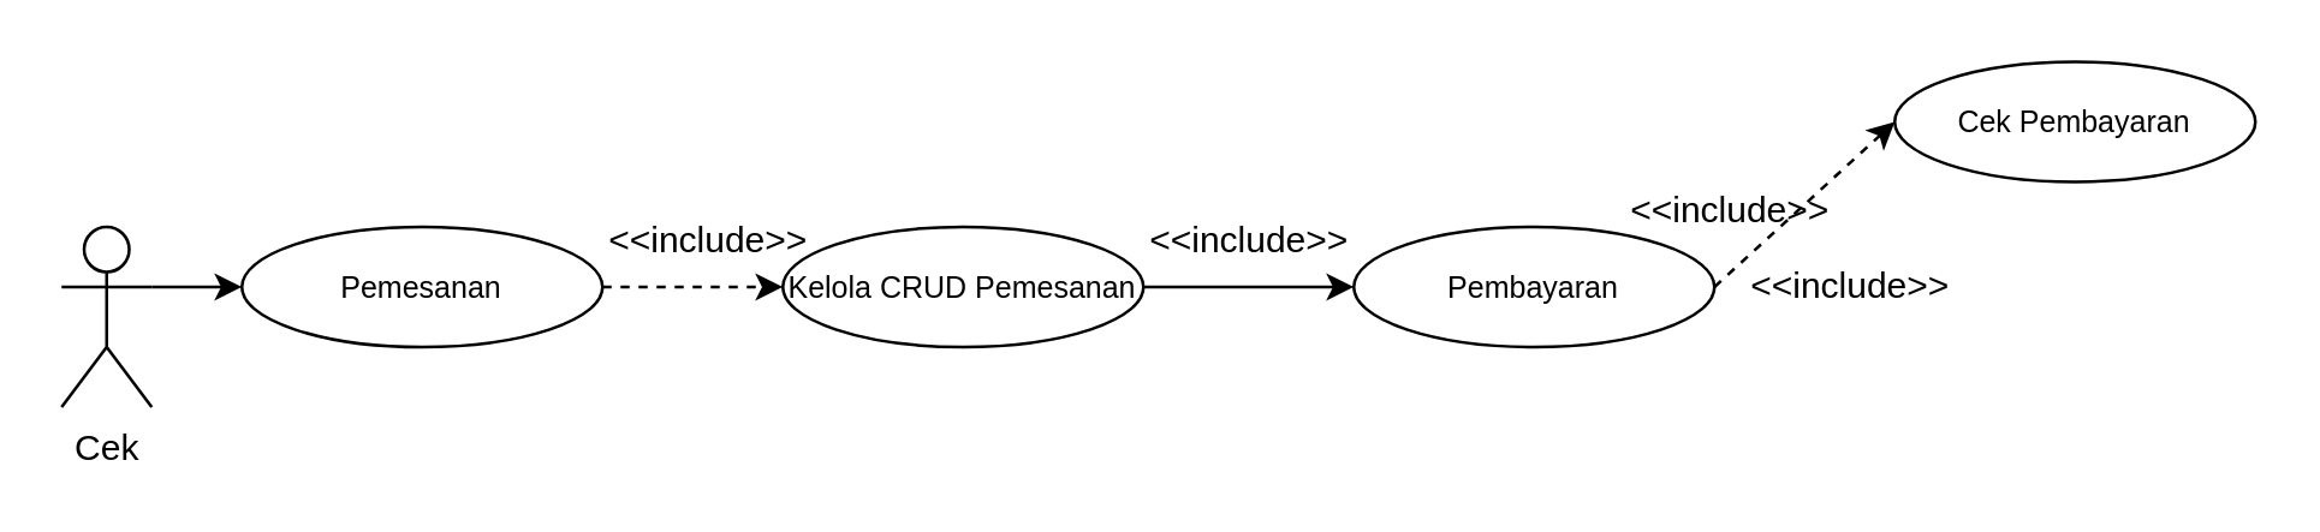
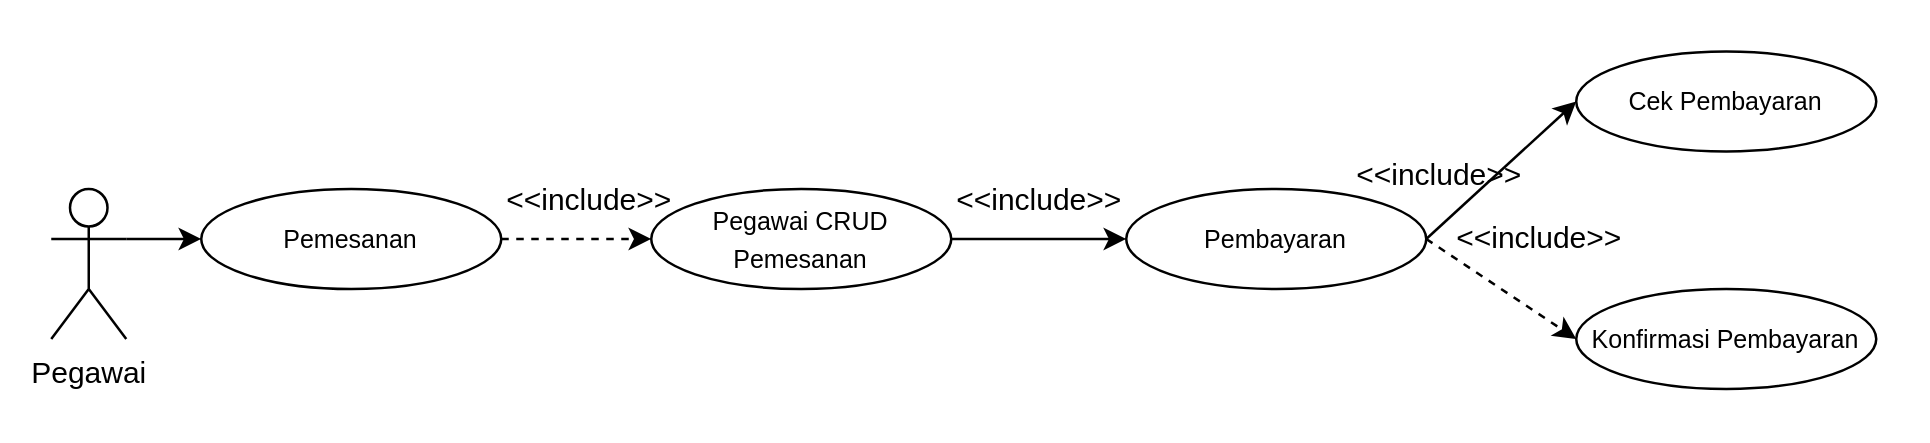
  <mxCell id="0" />
  <mxCell id="1" parent="0" />
  <mxCell id="2" value="&lt;font style=&quot;font-size: 10px;&quot;&gt;Pembayaran&lt;/font&gt;" style="ellipse;whiteSpace=wrap;html=1;" vertex="1" parent="1"><mxGeometry x="450" y="75" width="120" height="40" as="geometry" /></mxCell>
  <mxCell id="3" value="" style="edgeStyle=orthogonalEdgeStyle;rounded=0;orthogonalLoop=1;jettySize=auto;html=1;dashed=1;" edge="1" parent="1" source="4" target="5"><mxGeometry relative="1" as="geometry" /></mxCell>
  <mxCell id="4" value="&lt;font style=&quot;font-size: 10px;&quot;&gt;Pemesanan&lt;/font&gt;" style="ellipse;whiteSpace=wrap;html=1;" vertex="1" parent="1"><mxGeometry x="80" y="75" width="120" height="40" as="geometry" /></mxCell>
- <mxCell id="5" value="&lt;font style=&quot;font-size: 10px;&quot;&gt;Kelola CRUD Pemesanan&lt;/font&gt;" style="ellipse;whiteSpace=wrap;html=1;" vertex="1" parent="1"><mxGeometry x="260" y="75" width="120" height="40" as="geometry" /></mxCell>
+ <mxCell id="5" value="&lt;font style=&quot;font-size: 10px;&quot;&gt;Pegawai CRUD Pemesanan&lt;/font&gt;" style="ellipse;whiteSpace=wrap;html=1;" vertex="1" parent="1"><mxGeometry x="260" y="75" width="120" height="40" as="geometry" /></mxCell>
  <mxCell id="6" value="&lt;font style=&quot;font-size: 10px;&quot;&gt;Cek Pembayaran&lt;/font&gt;" style="ellipse;whiteSpace=wrap;html=1;" vertex="1" parent="1"><mxGeometry x="630" y="20" width="120" height="40" as="geometry" /></mxCell>
+ <mxCell id="7" value="&lt;font style=&quot;font-size: 10px;&quot;&gt;Konfirmasi Pembayaran&lt;/font&gt;" style="ellipse;whiteSpace=wrap;html=1;" vertex="1" parent="1"><mxGeometry x="630" y="115" width="120" height="40" as="geometry" /></mxCell>
  <mxCell id="8" value="&amp;lt;&amp;lt;include&amp;gt;&amp;gt;" style="text;html=1;align=center;verticalAlign=middle;resizable=0;points=[];autosize=1;strokeColor=none;fillColor=none;" vertex="1" parent="1"><mxGeometry x="190" y="65" width="90" height="30" as="geometry" /></mxCell>
  <mxCell id="9" value="&amp;lt;&amp;lt;include&amp;gt;&amp;gt;" style="text;html=1;align=center;verticalAlign=middle;resizable=0;points=[];autosize=1;strokeColor=none;fillColor=none;" vertex="1" parent="1"><mxGeometry x="370" y="65" width="90" height="30" as="geometry" /></mxCell>
  <mxCell id="10" value="" style="endArrow=classic;html=1;rounded=0;entryX=0;entryY=0.5;entryDx=0;entryDy=0;exitX=1;exitY=0.5;exitDx=0;exitDy=0;dashed=0;" edge="1" parent="1" source="5" target="2"><mxGeometry width="50" height="50" relative="1" as="geometry"><mxPoint x="430" y="95" as="sourcePoint" /><mxPoint x="480" y="45" as="targetPoint" /></mxGeometry></mxCell>
- <mxCell id="11" value="" style="endArrow=classic;html=1;rounded=0;entryX=0;entryY=0.5;entryDx=0;entryDy=0;exitX=1;exitY=0.5;exitDx=0;exitDy=0;dashed=1;" edge="1" parent="1" source="2" target="6"><mxGeometry width="50" height="50" relative="1" as="geometry"><mxPoint x="610" y="95" as="sourcePoint" /><mxPoint x="670" y="95" as="targetPoint" /></mxGeometry></mxCell>
+ <mxCell id="11" value="" style="endArrow=classic;html=1;rounded=0;entryX=0;entryY=0.5;entryDx=0;entryDy=0;exitX=1;exitY=0.5;exitDx=0;exitDy=0;dashed=0;" edge="1" parent="1" source="2" target="6"><mxGeometry width="50" height="50" relative="1" as="geometry"><mxPoint x="610" y="95" as="sourcePoint" /><mxPoint x="670" y="95" as="targetPoint" /></mxGeometry></mxCell>
+ <mxCell id="12" value="" style="endArrow=classic;html=1;rounded=0;entryX=0;entryY=0.5;entryDx=0;entryDy=0;exitX=1;exitY=0.5;exitDx=0;exitDy=0;dashed=1;" edge="1" parent="1" source="2" target="7"><mxGeometry width="50" height="50" relative="1" as="geometry"><mxPoint x="620" y="105" as="sourcePoint" /><mxPoint x="670" y="75" as="targetPoint" /></mxGeometry></mxCell>
  <mxCell id="13" value="&amp;lt;&amp;lt;include&amp;gt;&amp;gt;" style="text;html=1;align=center;verticalAlign=middle;resizable=0;points=[];autosize=1;strokeColor=none;fillColor=none;" vertex="1" parent="1"><mxGeometry x="530" y="55" width="90" height="30" as="geometry" /></mxCell>
  <mxCell id="14" value="&amp;lt;&amp;lt;include&amp;gt;&amp;gt;" style="text;html=1;align=center;verticalAlign=middle;resizable=0;points=[];autosize=1;strokeColor=none;fillColor=none;" vertex="1" parent="1"><mxGeometry x="570" y="80" width="90" height="30" as="geometry" /></mxCell>
- <mxCell id="15" value="Cek" style="shape=umlActor;verticalLabelPosition=bottom;verticalAlign=top;html=1;outlineConnect=0;" vertex="1" parent="1"><mxGeometry x="20" y="75" width="30" height="60" as="geometry" /></mxCell>
+ <mxCell id="15" value="Pegawai" style="shape=umlActor;verticalLabelPosition=bottom;verticalAlign=top;html=1;outlineConnect=0;" vertex="1" parent="1"><mxGeometry x="20" y="75" width="30" height="60" as="geometry" /></mxCell>
  <mxCell id="16" value="" style="endArrow=classic;html=1;rounded=0;entryX=0;entryY=0.5;entryDx=0;entryDy=0;" edge="1" parent="1" target="4"><mxGeometry width="50" height="50" relative="1" as="geometry"><mxPoint x="50" y="95" as="sourcePoint" /><mxPoint x="100" y="45" as="targetPoint" /></mxGeometry></mxCell>
